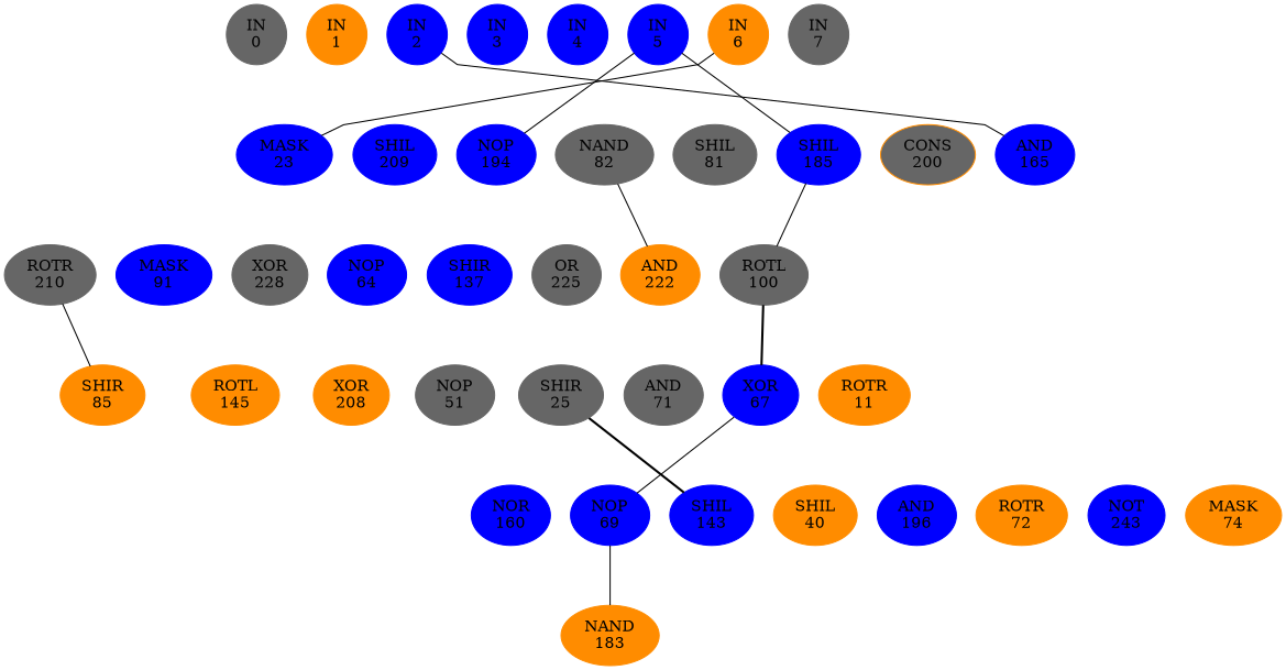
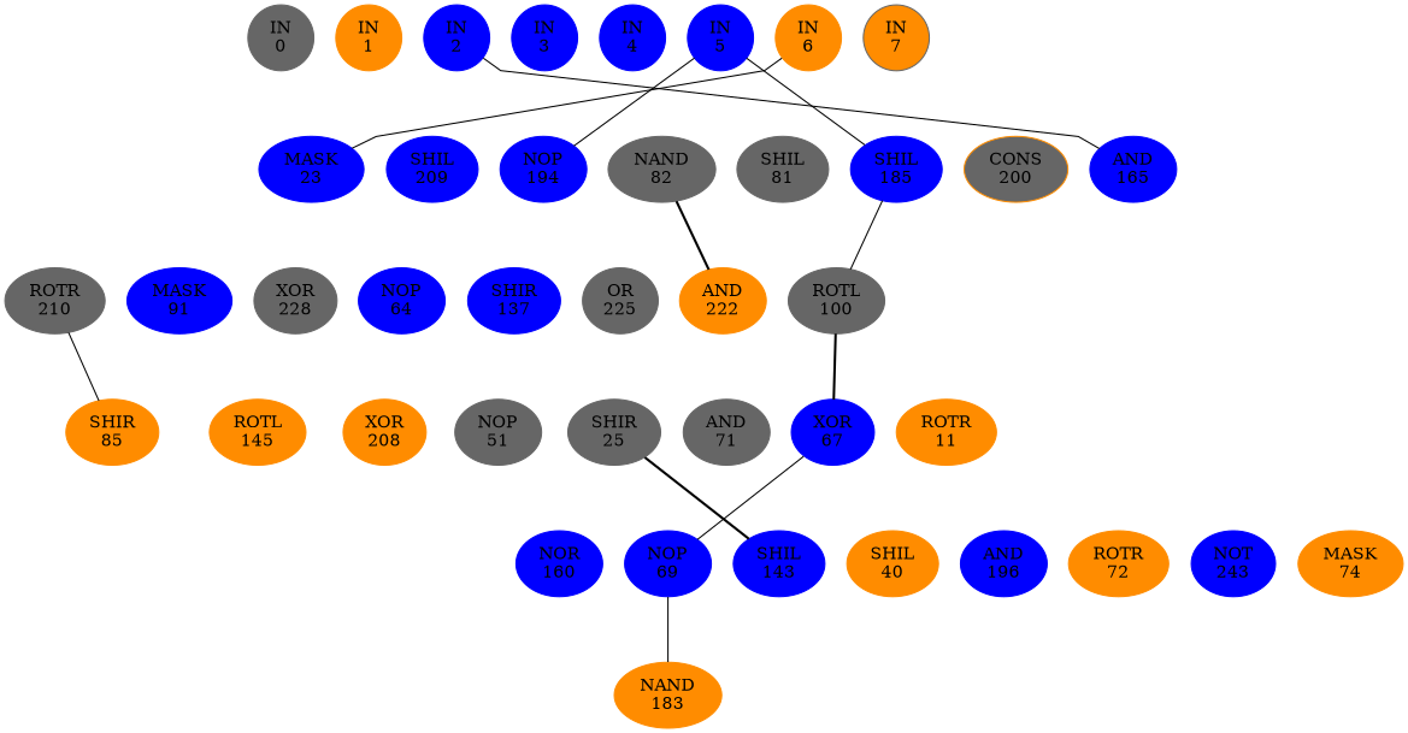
  graph {
    ordering=out
    rankdir=BT
    ranksep=0.75
    splines=polyline
    node [color=blue style=filled]
    edge [style=invis]
    n1 [color=gray40 label="IN\n0"]
    n2 [color=darkorange label="IN\n1"]
    n3 [label="IN\n2"]
    n4 [label="IN\n3"]
    n5 [label="IN\n4"]
    n6 [label="IN\n5"]
    n7 [color=darkorange label="IN\n6"]
-   n8 [color=gray40 label="IN\n7"]
+   n8 [color=gray40 label="IN\n7" fillcolor=darkorange]
    n9 [label="MASK\n23"]
    n10 [label="SHIL\n209"]
    n11 [label="NOP\n194"]
    n12 [color=gray40 label="NAND\n82"]
    n13 [color=gray40 label="SHIL\n81"]
    n14 [label="SHIL\n185"]
    n15 [color=darkorange fillcolor=gray40 label="CONS\n200"]
    n16 [label="AND\n165"]
    n17 [color=gray40 label="ROTR\n210"]
    n18 [label="MASK\n91"]
    n19 [color=gray40 label="XOR\n228"]
    n20 [label="NOP\n64"]
    n21 [label="SHIR\n137"]
    n22 [color=gray40 label="OR\n225"]
    n23 [color=darkorange label="AND\n222"]
    n24 [color=gray40 label="ROTL\n100"]
    n25 [color=darkorange label="SHIR\n85"]
    n26 [color=darkorange label="ROTL\n145"]
    n27 [color=darkorange label="XOR\n208"]
    n28 [color=gray40 label="NOP\n51"]
    n29 [color=gray40 label="SHIR\n25"]
    n30 [color=gray40 label="AND\n71"]
    n31 [label="XOR\n67"]
    n32 [color=darkorange label="ROTR\n11"]
    n33 [label="NOR\n160"]
    n34 [label="NOP\n69"]
    n35 [label="SHIL\n143"]
    n36 [color=darkorange label="SHIL\n40"]
    n37 [label="AND\n196"]
    n38 [color=darkorange label="ROTR\n72"]
    n39 [label="NOT\n243"]
    n40 [color=darkorange label="MASK\n74"]
    n41 [color=darkorange label="NAND\n183"]
    subgraph sub_1 {
      rank=same
      n1
      n2
      n3
      n4
      n5
      n6
      n7
      n8
    }
    subgraph sub_2 {
      rank=same
      n9
      n10
      n11
      n12
      n13
      n14
      n15
      n16
    }
    subgraph sub_3 {
      rank=same
      n17
      n18
      n19
      n20
      n21
      n22
      n23
      n24
    }
    subgraph sub_4 {
      rank=same
      n25
      n26
      n27
      n28
      n29
      n30
      n31
      n32
    }
    subgraph sub_5 {
      rank=same
      n33
      n34
      n35
      n36
      n37
      n38
      n39
      n40
    }
    subgraph sub_6 {
      rank=same
      n41
    }
    n1 -- n2
    n2 -- n3
    n3 -- n4
    n4 -- n5
    n5 -- n6
    n6 -- n7
    n7 -- n8
    n9 -- n7 [style=solid]
    n9 -- n10
    n10 -- n11
    n11 -- n6 [style=solid]
    n11 -- n12
    n12 -- n13
    n13 -- n14
    n14 -- n6 [style=solid]
    n14 -- n15
    n15 -- n16
    n16 -- n3 [style=solid]
    n17 -- n18
    n18 -- n19
    n19 -- n20
    n20 -- n21
    n21 -- n22
    n22 -- n23
-   n23 -- n12 [style=solid]
+   n23 -- n12 [style=bold]
    n23 -- n24
    n24 -- n14 [style=solid]
    n25 -- n17 [style=solid]
    n25 -- n26
    n26 -- n27
    n27 -- n28
    n28 -- n29
    n29 -- n30
    n30 -- n31
    n31 -- n24 [style=bold]
    n31 -- n32
    n33 -- n34
    n34 -- n31 [style=solid]
    n34 -- n35
    n35 -- n29 [style=bold]
    n35 -- n36
    n36 -- n37
    n37 -- n38
    n38 -- n39
    n39 -- n40
    n41 -- n34 [style=solid]
    n41 -- n41
  }
